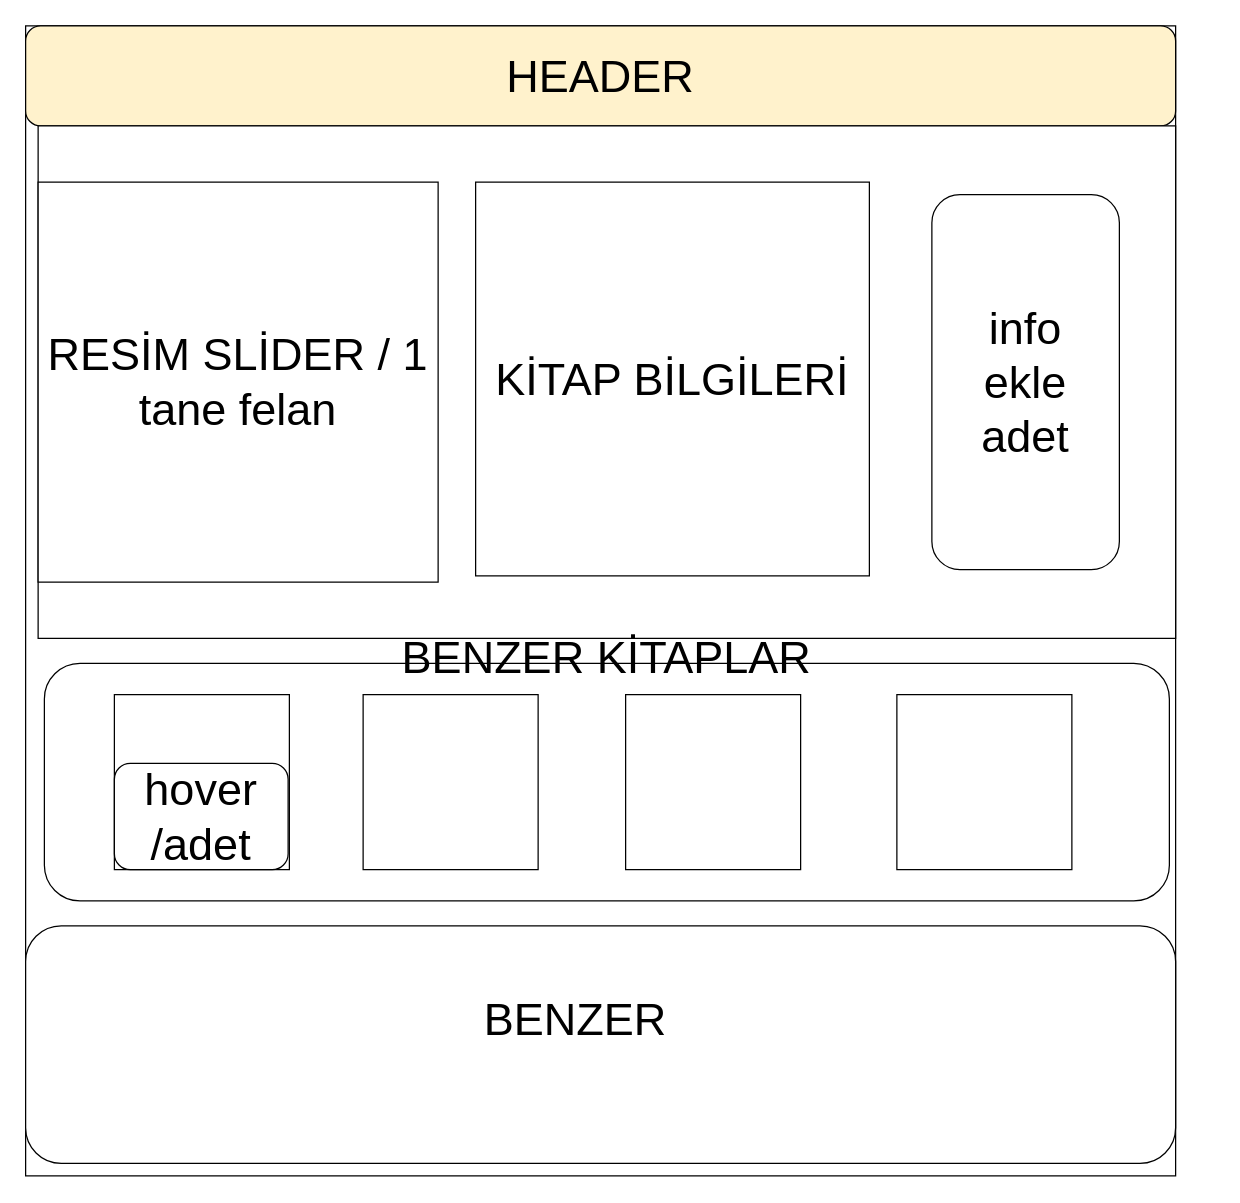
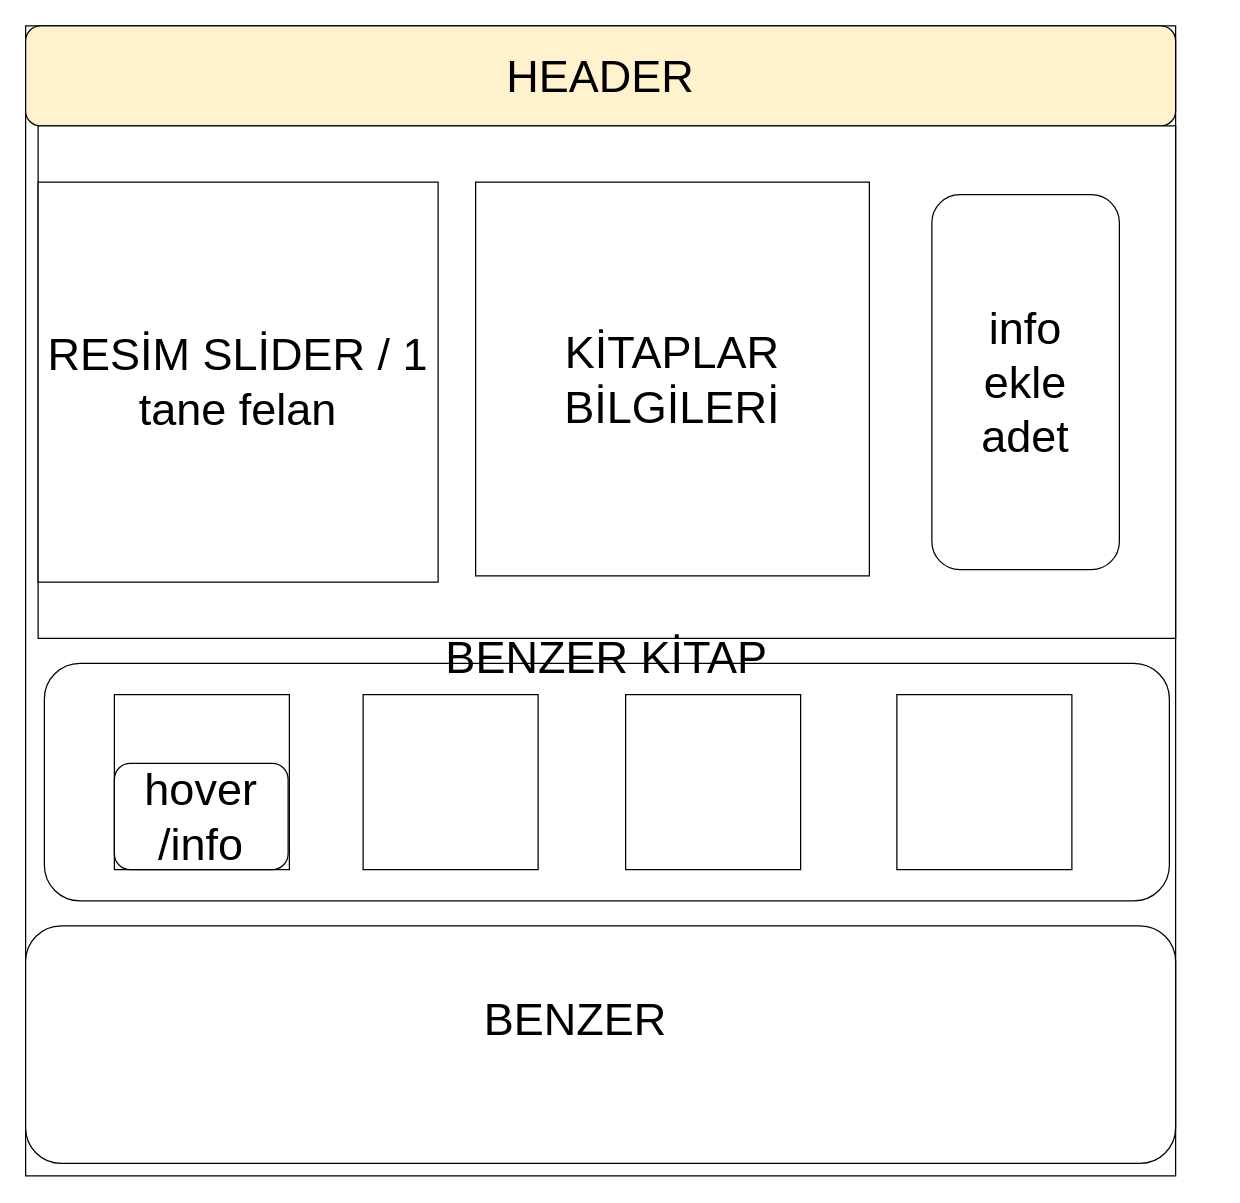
  <mxCell id="0" />
  <mxCell id="1" parent="0" />
  <mxCell id="2" value="" style="whiteSpace=wrap;html=1;aspect=fixed;" vertex="1" parent="1"><mxGeometry x="20" y="20" width="920" height="920" as="geometry" /></mxCell>
  <mxCell id="3" value="&lt;font style=&quot;font-size: 36px&quot;&gt;HEADER&lt;/font&gt;" style="rounded=1;whiteSpace=wrap;html=1;fillColor=#fff2cc;" vertex="1" parent="1"><mxGeometry x="20" y="20" width="920" height="80" as="geometry" /></mxCell>
  <mxCell id="4" value="" style="rounded=1;whiteSpace=wrap;html=1;" vertex="1" parent="1"><mxGeometry x="20" y="740" width="920" height="190" as="geometry" /></mxCell>
  <mxCell id="5" value="Text" style="text;html=1;strokeColor=none;fillColor=none;align=center;verticalAlign=middle;whiteSpace=wrap;rounded=0;" vertex="1" parent="1"><mxGeometry x="350" y="650" width="60" height="30" as="geometry" /></mxCell>
  <mxCell id="6" value="BENZER" style="text;html=1;strokeColor=none;fillColor=none;align=center;verticalAlign=middle;whiteSpace=wrap;rounded=0;fontSize=36;" vertex="1" parent="1"><mxGeometry x="430" y="800" width="60" height="30" as="geometry" /></mxCell>
  <mxCell id="7" value="" style="rounded=0;whiteSpace=wrap;html=1;fontSize=36;" vertex="1" parent="1"><mxGeometry x="30" y="100" width="910" height="410" as="geometry" /></mxCell>
  <mxCell id="8" value="RESİM SLİDER / 1 tane felan" style="whiteSpace=wrap;html=1;aspect=fixed;fontSize=36;" vertex="1" parent="1"><mxGeometry x="30" y="145" width="320" height="320" as="geometry" /></mxCell>
- <mxCell id="9" value="KİTAP BİLGİLERİ" style="whiteSpace=wrap;html=1;aspect=fixed;fontSize=36;" vertex="1" parent="1"><mxGeometry x="380" y="145" width="315" height="315" as="geometry" /></mxCell>
+ <mxCell id="9" value="KİTAPLAR BİLGİLERİ" style="whiteSpace=wrap;html=1;aspect=fixed;fontSize=36;" vertex="1" parent="1"><mxGeometry x="380" y="145" width="315" height="315" as="geometry" /></mxCell>
  <mxCell id="10" value="" style="rounded=1;whiteSpace=wrap;html=1;fontSize=36;rotation=90;" vertex="1" parent="1"><mxGeometry x="670" y="230" width="300" height="150" as="geometry" /></mxCell>
  <mxCell id="11" value="&lt;span style=&quot;background-color: rgb(255 , 255 , 255)&quot;&gt;info ekle&lt;/span&gt;&lt;br&gt;&lt;span style=&quot;background-color: rgb(255 , 255 , 255)&quot;&gt;adet&lt;/span&gt;" style="text;html=1;strokeColor=none;fillColor=none;align=center;verticalAlign=middle;whiteSpace=wrap;rounded=0;fontSize=36;" vertex="1" parent="1"><mxGeometry x="765" y="290" width="110" height="30" as="geometry" /></mxCell>
  <mxCell id="12" value="" style="rounded=1;whiteSpace=wrap;html=1;fontSize=36;" vertex="1" parent="1"><mxGeometry x="35" y="530" width="900" height="190" as="geometry" /></mxCell>
  <mxCell id="13" value="" style="whiteSpace=wrap;html=1;aspect=fixed;fontSize=36;" vertex="1" parent="1"><mxGeometry x="91" y="555" width="140" height="140" as="geometry" /></mxCell>
  <mxCell id="14" value="" style="whiteSpace=wrap;html=1;aspect=fixed;fontSize=36;" vertex="1" parent="1"><mxGeometry x="290" y="555" width="140" height="140" as="geometry" /></mxCell>
  <mxCell id="15" value="" style="whiteSpace=wrap;html=1;aspect=fixed;fontSize=36;" vertex="1" parent="1"><mxGeometry x="500" y="555" width="140" height="140" as="geometry" /></mxCell>
  <mxCell id="16" value="" style="whiteSpace=wrap;html=1;aspect=fixed;fontSize=36;" vertex="1" parent="1"><mxGeometry x="717" y="555" width="140" height="140" as="geometry" /></mxCell>
- <mxCell id="17" value="BENZER KİTAPLAR" style="text;html=1;strokeColor=none;fillColor=none;align=center;verticalAlign=middle;whiteSpace=wrap;rounded=0;fontSize=36;" vertex="1" parent="1"><mxGeometry x="295" y="510" width="380" height="30" as="geometry" /></mxCell>
- <mxCell id="18" value="hover /adet" style="rounded=1;whiteSpace=wrap;html=1;fontSize=36;" vertex="1" parent="1"><mxGeometry x="91" y="610" width="139" height="85" as="geometry" /></mxCell>
+ <mxCell id="17" value="BENZER KİTAP" style="text;html=1;strokeColor=none;fillColor=none;align=center;verticalAlign=middle;whiteSpace=wrap;rounded=0;fontSize=36;" vertex="1" parent="1"><mxGeometry x="295" y="510" width="380" height="30" as="geometry" /></mxCell>
+ <mxCell id="18" value="hover /info" style="rounded=1;whiteSpace=wrap;html=1;fontSize=36;" vertex="1" parent="1"><mxGeometry x="91" y="610" width="139" height="85" as="geometry" /></mxCell>
